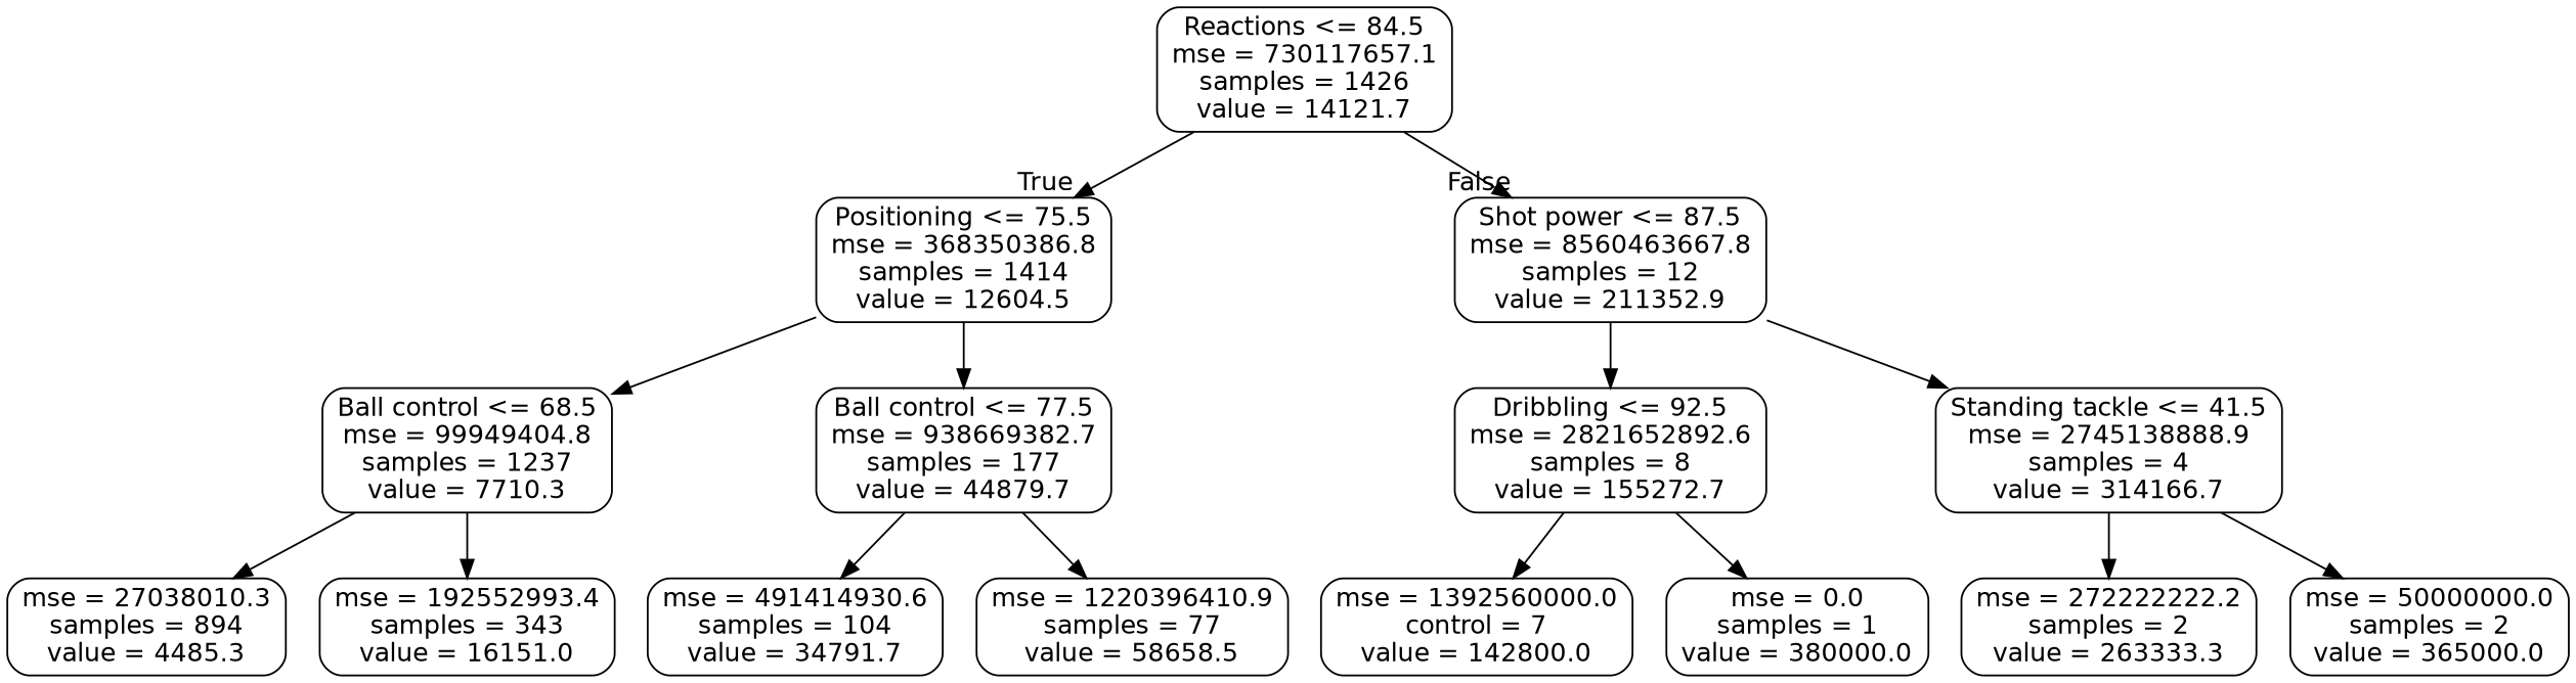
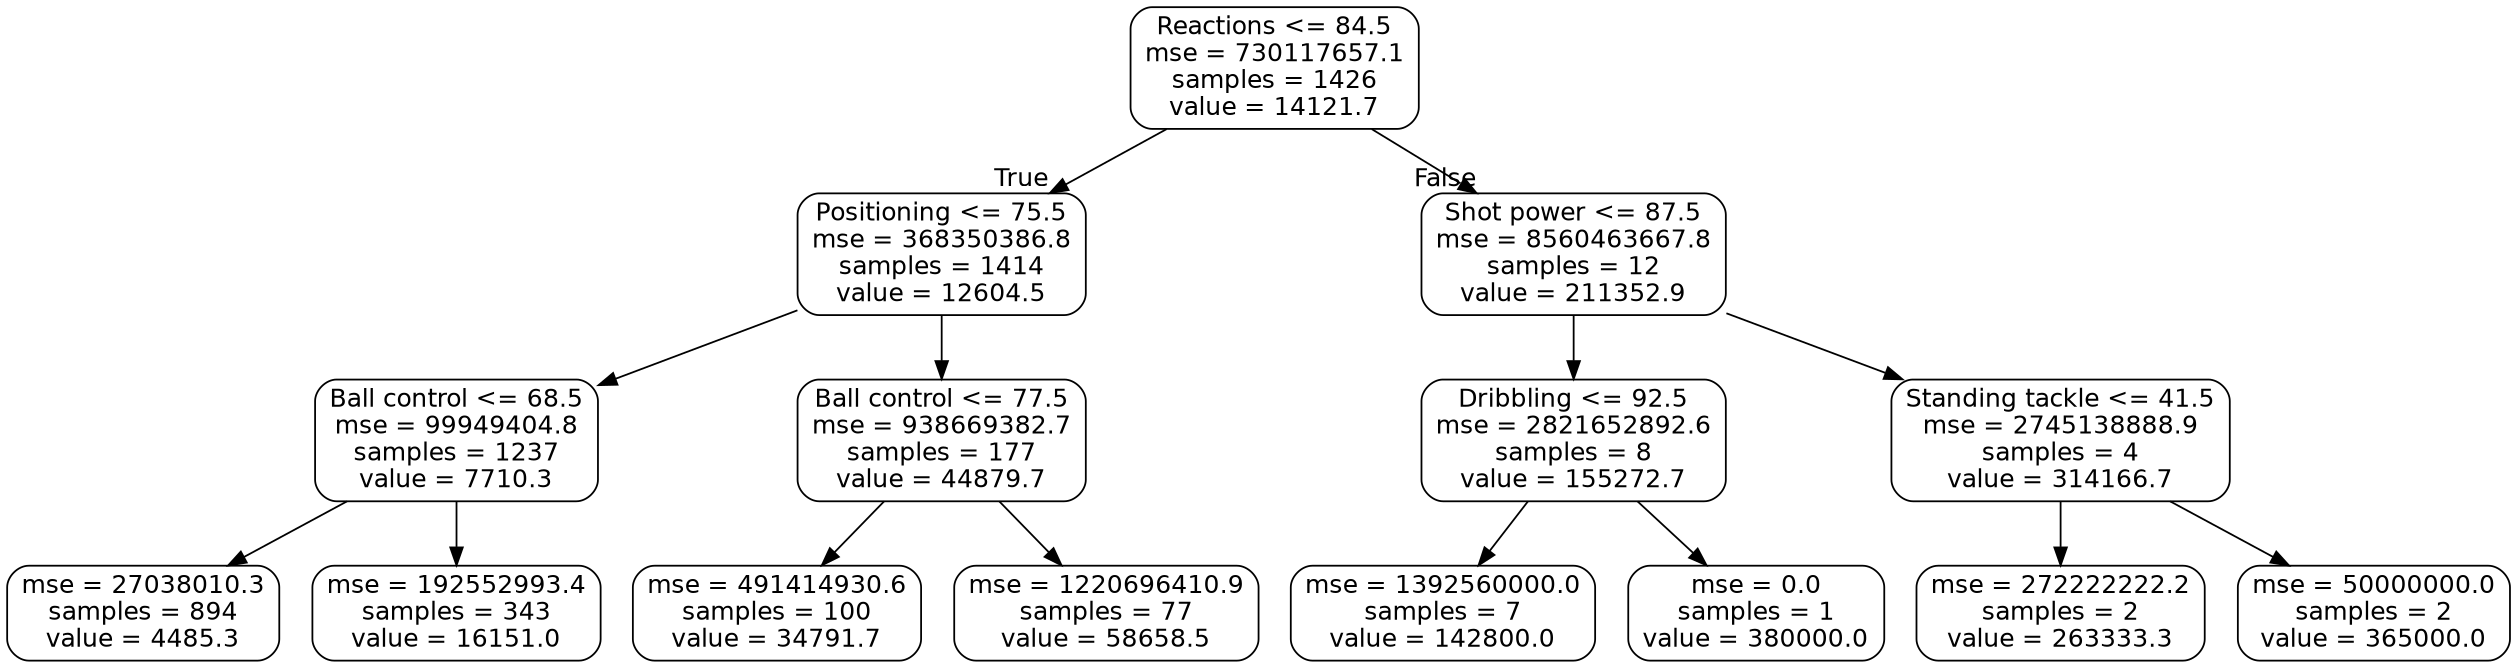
  digraph {
    node [color=black fontname=helvetica shape=box style=rounded]
    edge [fontname=helvetica]
    n1 [label="Reactions <= 84.5\nmse = 730117657.1\nsamples = 1426\nvalue = 14121.7"]
    n2 [label="Positioning <= 75.5\nmse = 368350386.8\nsamples = 1414\nvalue = 12604.5"]
    n3 [label="Shot power <= 87.5\nmse = 8560463667.8\nsamples = 12\nvalue = 211352.9"]
    n4 [label="Ball control <= 68.5\nmse = 99949404.8\nsamples = 1237\nvalue = 7710.3"]
    n5 [label="Ball control <= 77.5\nmse = 938669382.7\nsamples = 177\nvalue = 44879.7"]
    n6 [label="Dribbling <= 92.5\nmse = 2821652892.6\nsamples = 8\nvalue = 155272.7"]
    n7 [label="Standing tackle <= 41.5\nmse = 2745138888.9\nsamples = 4\nvalue = 314166.7"]
    n8 [label="mse = 27038010.3\nsamples = 894\nvalue = 4485.3"]
    n9 [label="mse = 192552993.4\nsamples = 343\nvalue = 16151.0"]
-   n10 [label="mse = 491414930.6\nsamples = 104\nvalue = 34791.7"]
-   n11 [label="mse = 1220396410.9\nsamples = 77\nvalue = 58658.5"]
-   n12 [label="mse = 1392560000.0\ncontrol = 7\nvalue = 142800.0"]
+   n10 [label="mse = 491414930.6\nsamples = 100\nvalue = 34791.7"]
+   n11 [label="mse = 1220696410.9\nsamples = 77\nvalue = 58658.5"]
+   n12 [label="mse = 1392560000.0\nsamples = 7\nvalue = 142800.0"]
    n13 [label="mse = 0.0\nsamples = 1\nvalue = 380000.0"]
    n14 [label="mse = 272222222.2\nsamples = 2\nvalue = 263333.3"]
    n15 [label="mse = 50000000.0\nsamples = 2\nvalue = 365000.0"]
    n1 -> n2 [headlabel=True labelangle=45 labeldistance=2.5]
    n1 -> n3 [headlabel=False labelangle=-45 labeldistance=2.5]
    n2 -> n4
    n2 -> n5
    n3 -> n6
    n3 -> n7
    n4 -> n8
    n4 -> n9
    n5 -> n10
    n5 -> n11
    n6 -> n12
    n6 -> n13
    n7 -> n14
    n7 -> n15
  }
